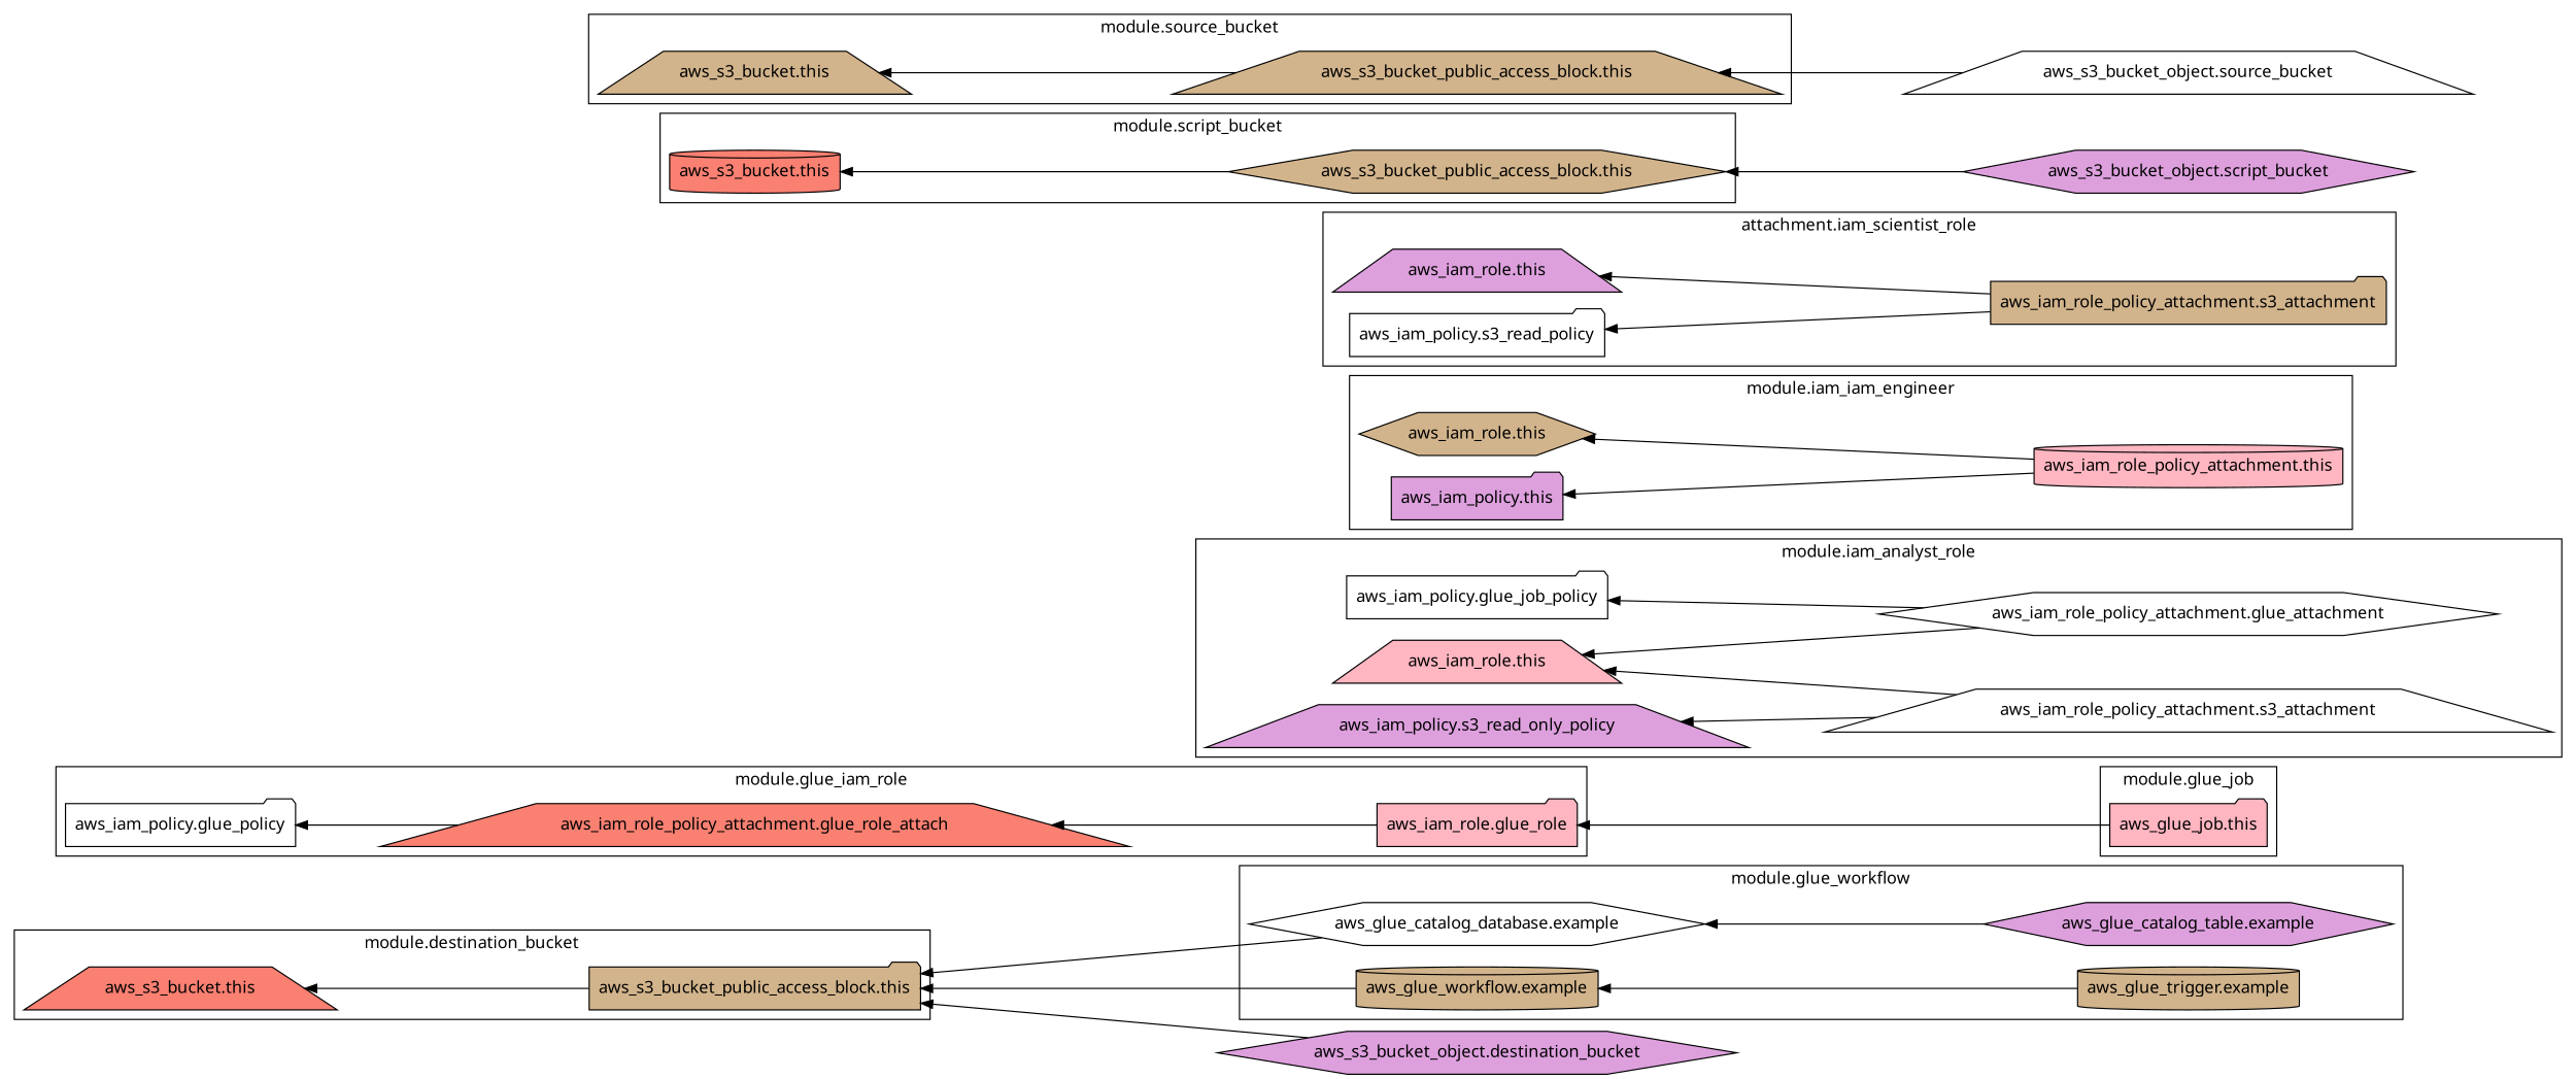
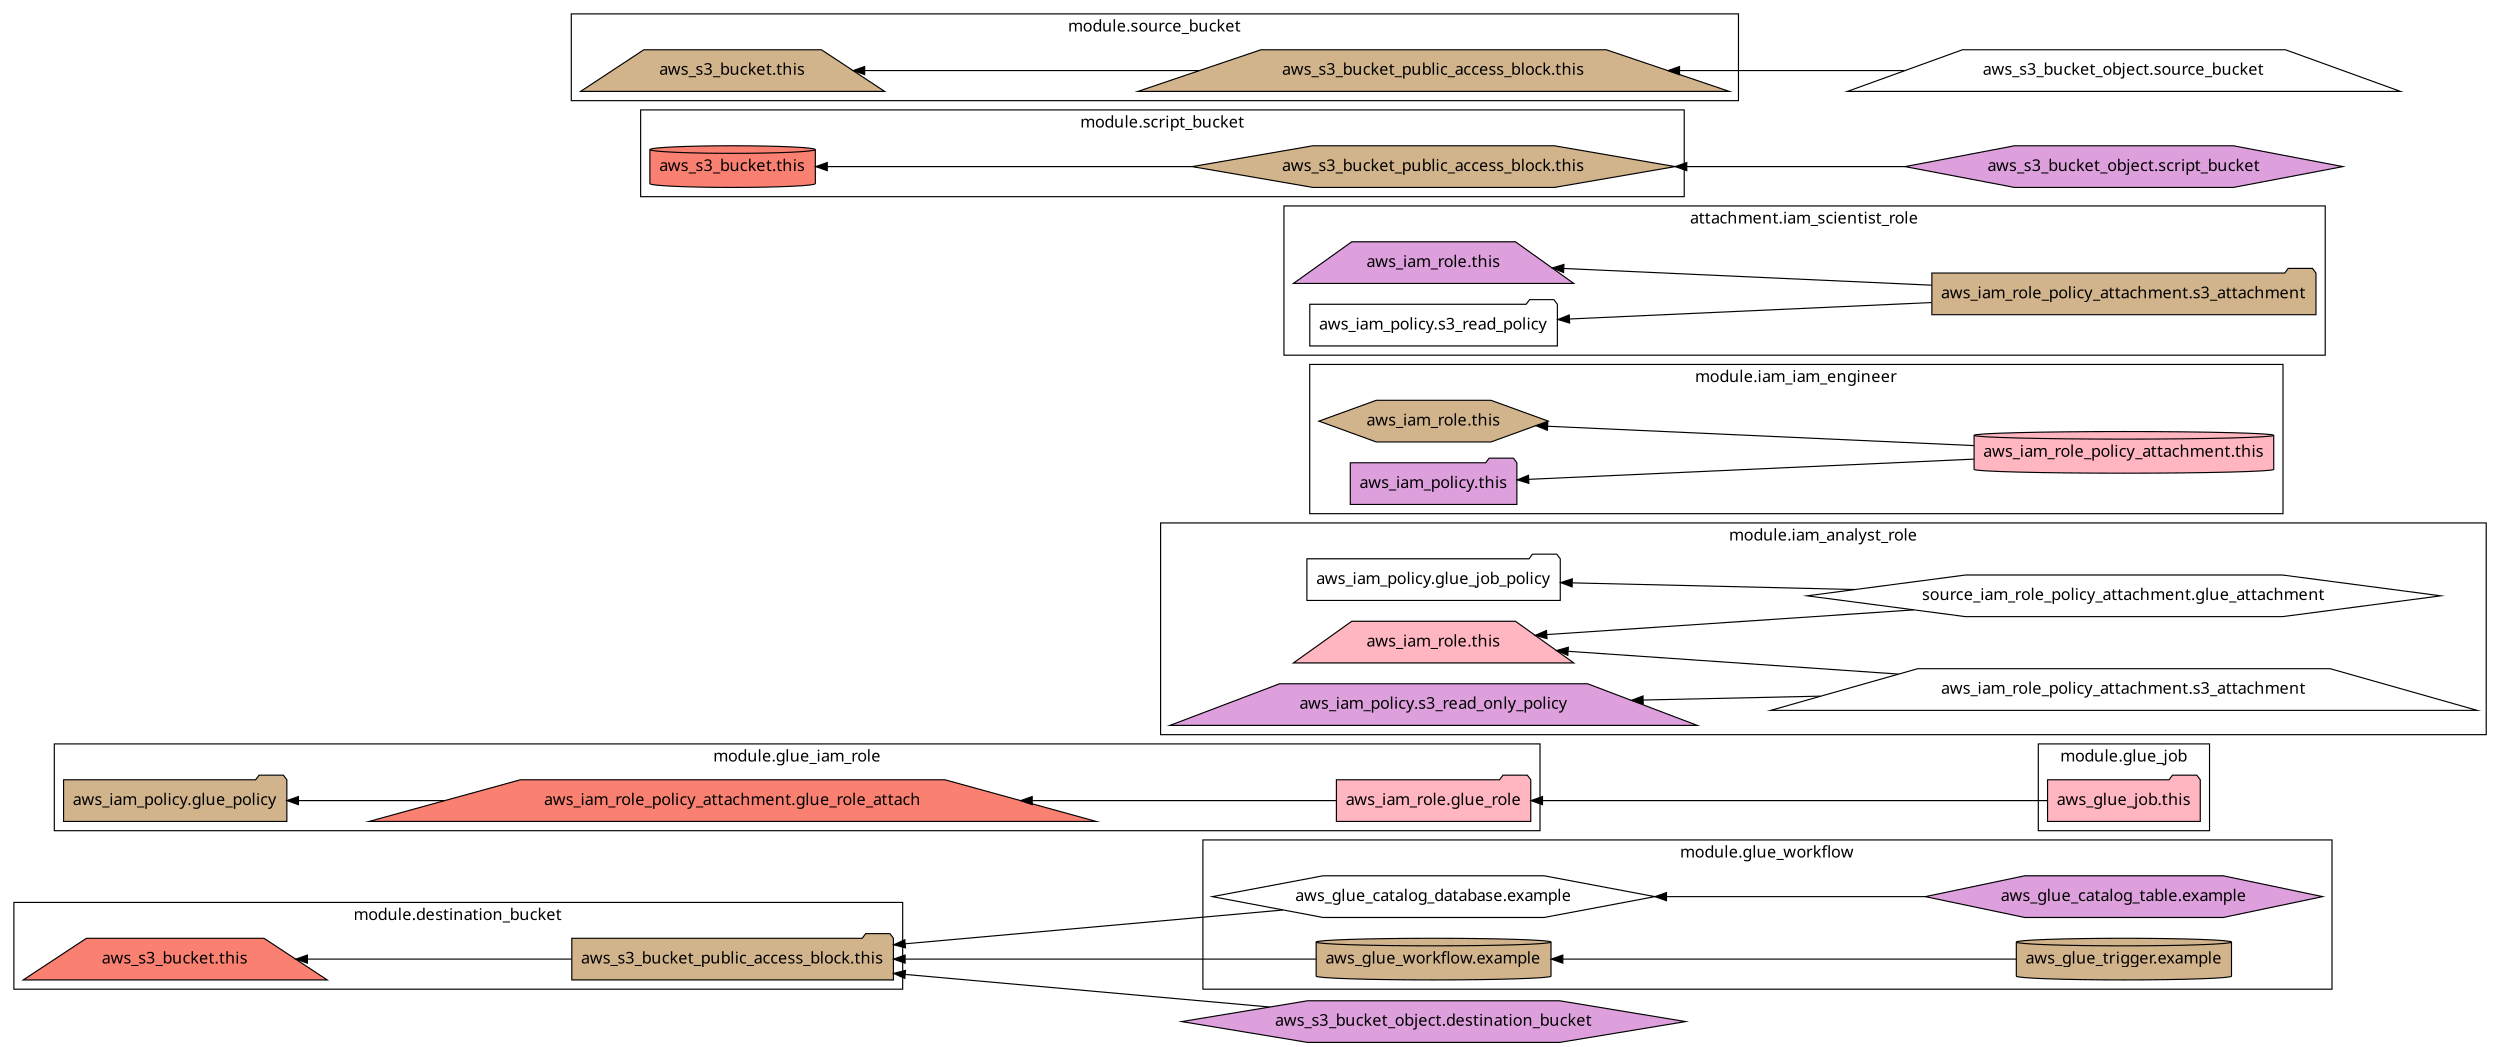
  digraph {
    rankdir=RL
    node [fillcolor=tan fontname="sans-serif" shape=trapezium style=filled]
    n1 [fillcolor=salmon label="aws_s3_bucket.this"]
    n2 [label="aws_s3_bucket_public_access_block.this" shape=folder]
-   n3 [fillcolor=white label="aws_iam_policy.glue_policy" shape=folder]
+   n3 [label="aws_iam_policy.glue_policy" shape=folder]
    n4 [fillcolor=lightpink label="aws_iam_role.glue_role" shape=folder]
    n5 [fillcolor=salmon label="aws_iam_role_policy_attachment.glue_role_attach"]
    n6 [fillcolor=lightpink label="aws_glue_job.this" shape=folder]
    n7 [fillcolor=white label="aws_glue_catalog_database.example" shape=hexagon]
    n8 [fillcolor=plum label="aws_glue_catalog_table.example" shape=hexagon]
    n9 [label="aws_glue_trigger.example" shape=cylinder]
    n10 [label="aws_glue_workflow.example" shape=cylinder]
    n11 [fillcolor=white label="aws_iam_policy.glue_job_policy" shape=folder]
    n12 [fillcolor=plum label="aws_iam_policy.s3_read_only_policy"]
    n13 [fillcolor=lightpink label="aws_iam_role.this"]
-   n14 [fillcolor=white label="aws_iam_role_policy_attachment.glue_attachment" shape=hexagon]
+   n14 [fillcolor=white label="source_iam_role_policy_attachment.glue_attachment" shape=hexagon]
    n15 [fillcolor=white label="aws_iam_role_policy_attachment.s3_attachment"]
    n16 [fillcolor=plum label="aws_iam_policy.this" shape=folder]
    n17 [label="aws_iam_role.this" shape=hexagon]
    n18 [fillcolor=lightpink label="aws_iam_role_policy_attachment.this" shape=cylinder]
    n19 [fillcolor=white label="aws_iam_policy.s3_read_policy" shape=folder]
    n20 [fillcolor=plum label="aws_iam_role.this"]
    n21 [label="aws_iam_role_policy_attachment.s3_attachment" shape=folder]
    n22 [fillcolor=salmon label="aws_s3_bucket.this" shape=cylinder]
    n23 [label="aws_s3_bucket_public_access_block.this" shape=hexagon]
    n24 [label="aws_s3_bucket.this"]
    n25 [label="aws_s3_bucket_public_access_block.this"]
    n26 [fillcolor=plum label="aws_s3_bucket_object.destination_bucket" shape=hexagon]
    n27 [fillcolor=plum label="aws_s3_bucket_object.script_bucket" shape=hexagon]
    n28 [fillcolor=white label="aws_s3_bucket_object.source_bucket"]
    subgraph cluster_1 {
      fontname="sans-serif"
      label="module.destination_bucket"
      n1
      n2
    }
    subgraph cluster_2 {
      fontname="sans-serif"
      label="module.glue_iam_role"
      n3
      n4
      n5
    }
    subgraph cluster_3 {
      fontname="sans-serif"
      label="module.glue_job"
      n6
    }
    subgraph cluster_4 {
      fontname="sans-serif"
      label="module.glue_workflow"
      n7
      n8
      n9
      n10
    }
    subgraph cluster_5 {
      fontname="sans-serif"
      label="module.iam_analyst_role"
      n11
      n12
      n13
      n14
      n15
    }
    subgraph cluster_6 {
      fontname="sans-serif"
      label="module.iam_iam_engineer"
      n16
      n17
      n18
    }
    subgraph cluster_7 {
      fontname="sans-serif"
      label="attachment.iam_scientist_role"
      n19
      n20
      n21
    }
    subgraph cluster_8 {
      fontname="sans-serif"
      label="module.script_bucket"
      n22
      n23
    }
    subgraph cluster_9 {
      fontname="sans-serif"
      label="module.source_bucket"
      n24
      n25
    }
    n2 -> n1
    n4 -> n5
    n5 -> n3
    n6 -> n4
    n7 -> n2
    n8 -> n7
    n9 -> n10
    n10 -> n2
    n14 -> n11
    n14 -> n13
    n15 -> n12
    n15 -> n13
    n18 -> n16
    n18 -> n17
    n21 -> n19
    n21 -> n20
    n23 -> n22
    n25 -> n24
    n26 -> n2
    n27 -> n23
    n28 -> n25
  }
